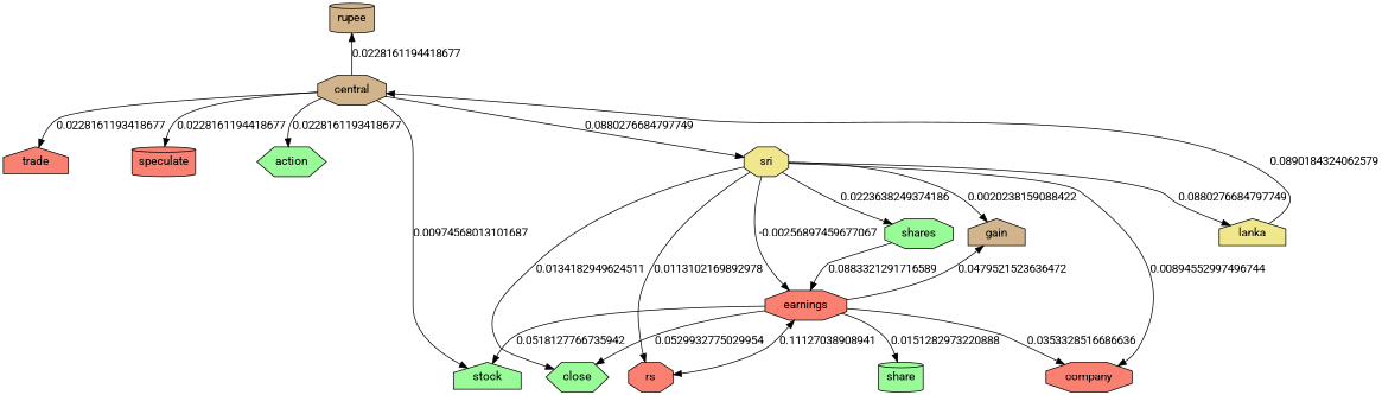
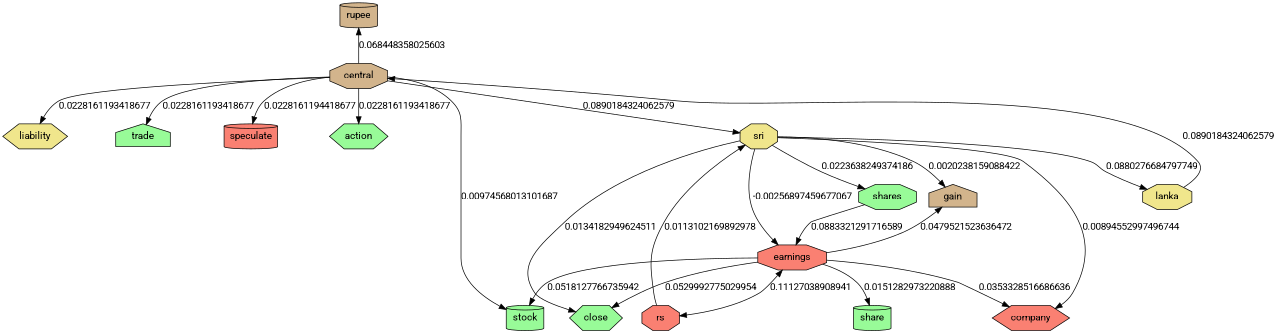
  digraph {
    fontname=Roboto
    node [fillcolor=palegreen fontname=Roboto shape=octagon style=filled]
    edge [fontname=Roboto]
    central [fillcolor=tan]
-   trade [fillcolor=salmon shape=house]
+   liability [fillcolor=khaki shape=hexagon]
+   trade [shape=house]
    speculate [fillcolor=salmon shape=cylinder]
    action [shape=hexagon]
    sri [fillcolor=khaki]
-   stock [shape=house]
+   stock [shape=cylinder]
    gain [fillcolor=tan shape=house]
-   company [fillcolor=salmon]
+   company [fillcolor=salmon shape=hexagon]
    close [shape=hexagon]
    earnings [fillcolor=salmon]
    rs [fillcolor=salmon]
    shares
-   lanka [fillcolor=khaki shape=house]
+   lanka [fillcolor=khaki]
    share [shape=cylinder]
    rupee [fillcolor=tan shape=cylinder]
+   central -> liability [label=0.0228161193418677]
    central -> trade [label=0.0228161193418677]
    central -> speculate [label=0.0228161194418677]
    central -> action [label=0.0228161193418677]
-   central -> sri [label=0.0880276684797749]
+   central -> sri [label=0.0890184324062579]
    central -> stock [label=0.00974568013101687]
    sri -> gain [label=0.0020238159088422]
    sri -> company [label=0.00894552997496744]
    sri -> close [label=0.0134182949624511]
    sri -> earnings [label=-0.00256897459677067]
-   sri -> rs [label=0.0113102169892978]
+   rs -> sri [label=0.0113102169892978]
    sri -> shares [label=0.0223638249374186]
    sri -> lanka [label=0.0880276684797749]
    gain -> earnings [dir=back label=0.0479521523636472]
    earnings -> stock [label=0.0518127766735942]
    earnings -> company [label=0.0353328516686636]
-   earnings -> close [label=0.0529932775029954]
+   earnings -> close [label=0.0529992775029954]
    earnings -> rs [dir=both label=0.11127038908941]
    earnings -> share [label=0.0151282973220888]
    shares -> earnings [label=0.0883321291716589]
    lanka -> central [label=0.0890184324062579]
-   rupee -> central [dir=back label=0.0228161194418677]
+   rupee -> central [dir=back label=0.068448358025603]
  }
